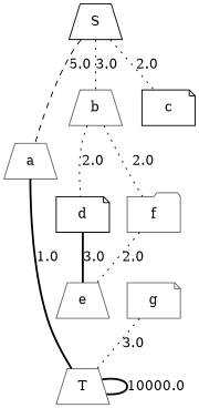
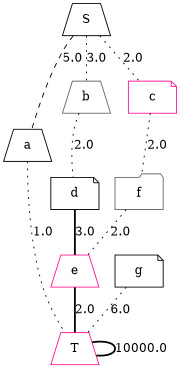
  graph {
    node [color=gray40 shape=trapezium]
    edge [capacity=2.0 style=dotted]
    S [color=black "ui.label"=S]
-   a ["ui.label"=a]
+   a [color=black "ui.label"=a]
    b ["ui.label"=b]
-   c [color=black shape=note "ui.label"=c]
-   T ["ui.label"=T]
+   c [color=deeppink shape=note "ui.label"=c]
+   T [color=deeppink "ui.label"=T]
    f [shape=folder "ui.label"=f]
    d [color=black shape=note "ui.label"=d]
-   e ["ui.label"=e]
-   g [shape=note "ui.label"=g]
+   e [color=deeppink "ui.label"=e]
+   g [color=black shape=note "ui.label"=g]
    S -- a [capacity=5.0 label=5.0 style=dashed]
    S -- b [capacity=3.0 label=3.0]
    S -- c [label=2.0]
-   a -- T [capacity=1.0 label=1.0 style=bold]
-   b -- f [label=2.0]
+   a -- T [capacity=1.0 label=1.0]
+   c -- f [label=2.0]
    b -- d [label=2.0]
    T -- T [capacity=10000.0 label=10000.0 style=bold]
    f -- e [label=2.0]
    d -- e [capacity=3.0 label=3.0 style=bold]
-   g -- T [capacity=3.0 label=3.0]
+   e -- T [label=2.0 style=bold]
+   g -- T [capacity=3.0 label=6.0]
  }
